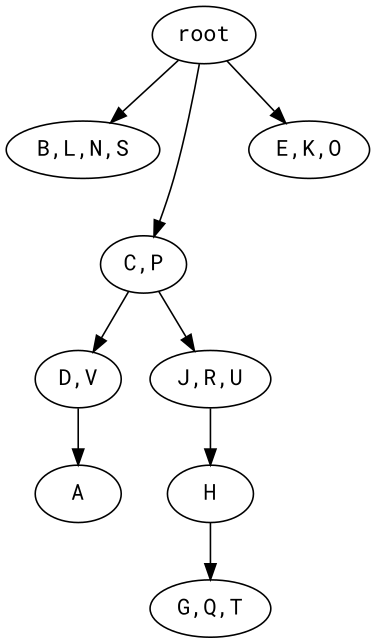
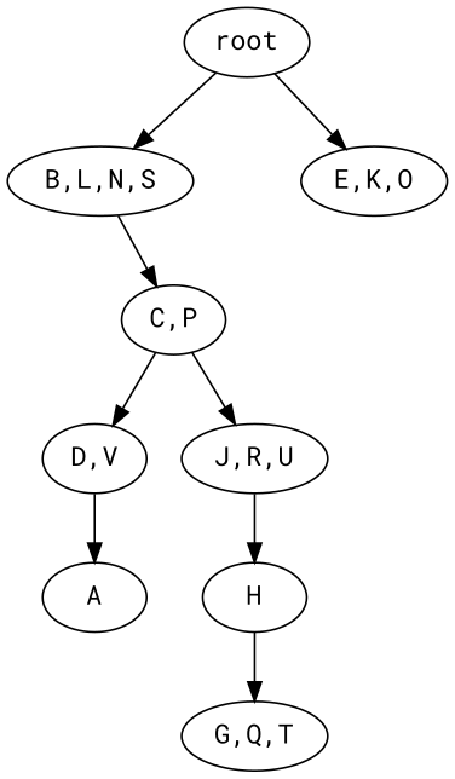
  strict digraph {
    fontname="Roboto Mono"
    node [fontname="Roboto Mono"]
    edge [fontname="Roboto Mono"]
    n1 [label=root]
    n2 [label="B,L,N,S"]
    n3 [label="C,P"]
    n4 [label="E,K,O"]
    n5 [label="D,V"]
    n6 [label="J,R,U"]
    n7 [label=A]
    n8 [label=H]
    n9 [label="G,Q,T"]
    n1 -> n2
-   n1 -> n3
+   n2 -> n3
    n1 -> n4
    n3 -> n5
    n3 -> n6
    n5 -> n7
    n6 -> n8
    n8 -> n9
  }
